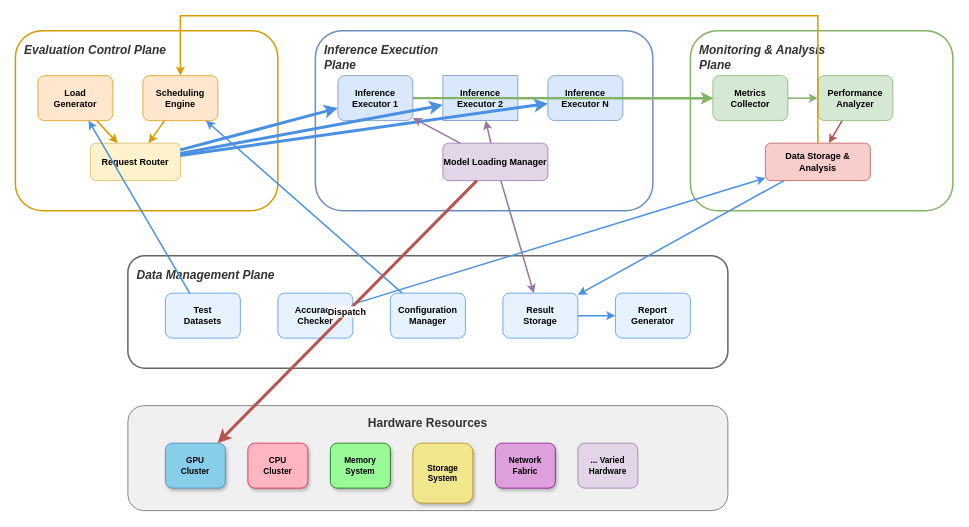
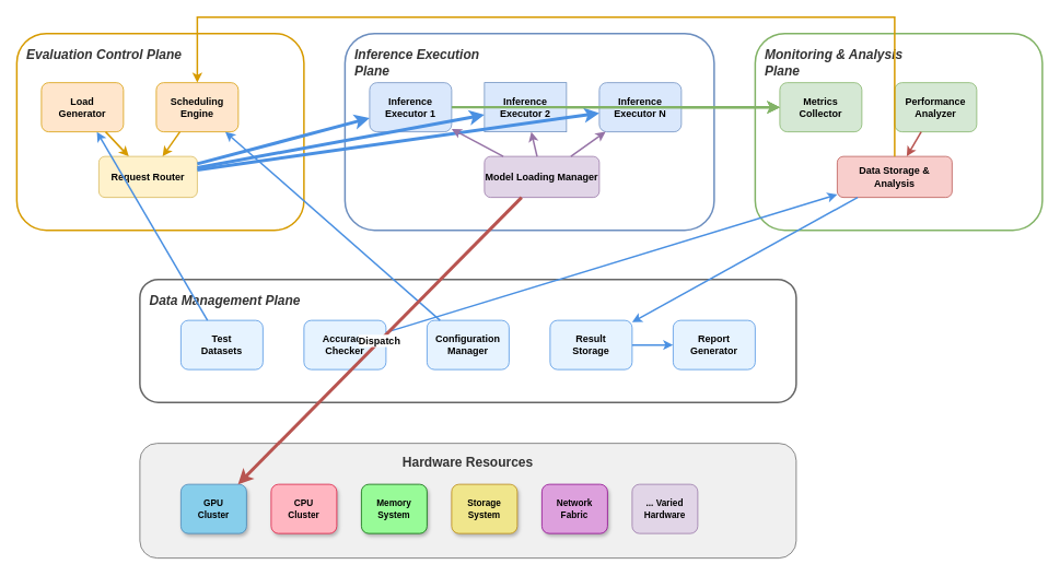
  <mxCell id="0" />
  <mxCell id="1" parent="0" />
  <mxCell id="2" value="" style="rounded=1;whiteSpace=wrap;html=1;strokeColor=#D79B00;strokeWidth=2;strokeDashArray=5 5;fillColor=none;fontSize=14;fontStyle=1;" vertex="1" parent="1"><mxGeometry x="20" y="40" width="350" height="240" as="geometry" /></mxCell>
  <mxCell id="3" value="Evaluation Control Plane" style="text;html=1;strokeColor=none;fillColor=none;align=left;verticalAlign=top;whiteSpace=wrap;rounded=0;fontSize=16;fontStyle=3;fontColor=#333333;" vertex="1" parent="1"><mxGeometry x="30" y="50" width="200" height="25" as="geometry" /></mxCell>
  <mxCell id="4" value="Load&#10;Generator" style="rounded=1;whiteSpace=wrap;html=1;fillColor=#FFE6CC;strokeColor=#D79B00;fontSize=12;fontStyle=1;" vertex="1" parent="1"><mxGeometry x="50" y="100" width="100" height="60" as="geometry" /></mxCell>
  <mxCell id="5" value="Scheduling&#10;Engine" style="rounded=1;whiteSpace=wrap;html=1;fillColor=#FFE6CC;strokeColor=#D79B00;fontSize=12;fontStyle=1;" vertex="1" parent="1"><mxGeometry x="190" y="100" width="100" height="60" as="geometry" /></mxCell>
  <mxCell id="6" value="Request Router" style="rounded=1;whiteSpace=wrap;html=1;fillColor=#FFF2CC;strokeColor=#D6B656;fontSize=12;fontStyle=1;" vertex="1" parent="1"><mxGeometry x="120" y="190" width="120" height="50" as="geometry" /></mxCell>
  <mxCell id="7" value="" style="rounded=1;whiteSpace=wrap;html=1;strokeColor=#6C8EBF;strokeWidth=2;strokeDashArray=5 5;fillColor=none;fontSize=14;fontStyle=1;" vertex="1" parent="1"><mxGeometry x="420" y="40" width="450" height="240" as="geometry" /></mxCell>
  <mxCell id="8" value="Inference Execution Plane" style="text;html=1;strokeColor=none;fillColor=none;align=left;verticalAlign=top;whiteSpace=wrap;rounded=0;fontSize=16;fontStyle=3;fontColor=#333333;" vertex="1" parent="1"><mxGeometry x="430" y="50" width="200" height="25" as="geometry" /></mxCell>
  <mxCell id="9" value="Inference&#10;Executor 1" style="rounded=1;whiteSpace=wrap;html=1;fillColor=#DAE8FC;strokeColor=#6C8EBF;fontSize=12;fontStyle=1;" vertex="1" parent="1"><mxGeometry x="450" y="100" width="100" height="60" as="geometry" /></mxCell>
  <mxCell id="10" value="Inference&#10;Executor 2" style="whiteSpace=wrap;html=1;fillColor=#DAE8FC;strokeColor=#6C8EBF;fontSize=12;fontStyle=1;rounded=0;" vertex="1" parent="1"><mxGeometry x="590" y="100" width="100" height="60" as="geometry" /></mxCell>
  <mxCell id="11" value="Inference&#10;Executor N" style="rounded=1;whiteSpace=wrap;html=1;fillColor=#DAE8FC;strokeColor=#6C8EBF;fontSize=12;fontStyle=1;" vertex="1" parent="1"><mxGeometry x="730" y="100" width="100" height="60" as="geometry" /></mxCell>
  <mxCell id="12" value="Model Loading Manager" style="rounded=1;whiteSpace=wrap;html=1;fillColor=#E1D5E7;strokeColor=#9673A6;fontSize=12;fontStyle=1;" vertex="1" parent="1"><mxGeometry x="590" y="190" width="140" height="50" as="geometry" /></mxCell>
  <mxCell id="13" value="" style="rounded=1;whiteSpace=wrap;html=1;strokeColor=#82B366;strokeWidth=2;strokeDashArray=5 5;fillColor=none;fontSize=14;fontStyle=1;" vertex="1" parent="1"><mxGeometry x="920" y="40" width="350" height="240" as="geometry" /></mxCell>
  <mxCell id="14" value="Monitoring &amp; Analysis Plane" style="text;html=1;strokeColor=none;fillColor=none;align=left;verticalAlign=top;whiteSpace=wrap;rounded=0;fontSize=16;fontStyle=3;fontColor=#333333;" vertex="1" parent="1"><mxGeometry x="930" y="50" width="200" height="25" as="geometry" /></mxCell>
  <mxCell id="15" value="Metrics&#10;Collector" style="rounded=1;whiteSpace=wrap;html=1;fillColor=#D5E8D4;strokeColor=#82B366;fontSize=12;fontStyle=1;" vertex="1" parent="1"><mxGeometry x="950" y="100" width="100" height="60" as="geometry" /></mxCell>
  <mxCell id="16" value="Performance&#10;Analyzer" style="rounded=1;whiteSpace=wrap;html=1;fillColor=#D5E8D4;strokeColor=#82B366;fontSize=12;fontStyle=1;" vertex="1" parent="1"><mxGeometry x="1090" y="100" width="100" height="60" as="geometry" /></mxCell>
  <mxCell id="17" value="Data Storage &amp; Analysis" style="rounded=1;whiteSpace=wrap;html=1;fillColor=#F8CECC;strokeColor=#B85450;fontSize=12;fontStyle=1;" vertex="1" parent="1"><mxGeometry x="1020" y="190" width="140" height="50" as="geometry" /></mxCell>
  <mxCell id="18" value="" style="rounded=1;whiteSpace=wrap;html=1;strokeColor=#666666;strokeWidth=2;strokeDashArray=5 5;fillColor=none;fontSize=14;fontStyle=1;" vertex="1" parent="1"><mxGeometry x="170" y="340" width="800" height="150" as="geometry" /></mxCell>
  <mxCell id="19" value="Data Management Plane" style="text;html=1;strokeColor=none;fillColor=none;align=left;verticalAlign=top;whiteSpace=wrap;rounded=0;fontSize=16;fontStyle=3;fontColor=#333333;" vertex="1" parent="1"><mxGeometry x="180" y="350" width="200" height="25" as="geometry" /></mxCell>
  <mxCell id="20" value="Test&#10;Datasets" style="rounded=1;whiteSpace=wrap;html=1;fillColor=#E6F3FF;strokeColor=#4A90E2;fontSize=12;fontStyle=1;" vertex="1" parent="1"><mxGeometry x="220" y="390" width="100" height="60" as="geometry" /></mxCell>
  <mxCell id="21" value="Accuracy&#10;Checker" style="rounded=1;whiteSpace=wrap;html=1;fillColor=#E6F3FF;strokeColor=#4A90E2;fontSize=12;fontStyle=1;" vertex="1" parent="1"><mxGeometry x="370" y="390" width="100" height="60" as="geometry" /></mxCell>
  <mxCell id="22" value="Configuration&#10;Manager" style="rounded=1;whiteSpace=wrap;html=1;fillColor=#E6F3FF;strokeColor=#4A90E2;fontSize=12;fontStyle=1;" vertex="1" parent="1"><mxGeometry x="520" y="390" width="100" height="60" as="geometry" /></mxCell>
  <mxCell id="23" value="Result&#10;Storage" style="rounded=1;whiteSpace=wrap;html=1;fillColor=#E6F3FF;strokeColor=#4A90E2;fontSize=12;fontStyle=1;" vertex="1" parent="1"><mxGeometry x="670" y="390" width="100" height="60" as="geometry" /></mxCell>
  <mxCell id="24" value="Report&#10;Generator" style="rounded=1;whiteSpace=wrap;html=1;fillColor=#E6F3FF;strokeColor=#4A90E2;fontSize=12;fontStyle=1;" vertex="1" parent="1"><mxGeometry x="820" y="390" width="100" height="60" as="geometry" /></mxCell>
  <mxCell id="25" value="" style="rounded=1;whiteSpace=wrap;html=1;fillColor=#F0F0F0;strokeColor=#666666;fontSize=12;fontStyle=1;" vertex="1" parent="1"><mxGeometry x="170" y="540" width="800" height="140" as="geometry" /></mxCell>
  <mxCell id="26" value="Hardware Resources" style="text;html=1;strokeColor=none;fillColor=none;align=center;verticalAlign=middle;whiteSpace=wrap;rounded=0;fontSize=16;fontStyle=1;fontColor=#333333;" vertex="1" parent="1"><mxGeometry x="170" y="550" width="800" height="25" as="geometry" /></mxCell>
  <mxCell id="27" value="GPU&#10;Cluster" style="rounded=1;whiteSpace=wrap;html=1;fillColor=#87CEEB;strokeColor=#4682B4;fontSize=11;fontStyle=1;shadow=1;" vertex="1" parent="1"><mxGeometry x="220" y="590" width="80" height="60" as="geometry" /></mxCell>
  <mxCell id="28" value="CPU&#10;Cluster" style="rounded=1;whiteSpace=wrap;html=1;fillColor=#FFB6C1;strokeColor=#DC143C;fontSize=11;fontStyle=1;shadow=1;" vertex="1" parent="1"><mxGeometry x="330" y="590" width="80" height="60" as="geometry" /></mxCell>
  <mxCell id="29" value="Memory&#10;System" style="rounded=1;whiteSpace=wrap;html=1;fillColor=#98FB98;strokeColor=#006400;fontSize=11;fontStyle=1;shadow=1;" vertex="1" parent="1"><mxGeometry x="440" y="590" width="80" height="60" as="geometry" /></mxCell>
- <mxCell id="30" value="Storage&#10;System" style="rounded=1;whiteSpace=wrap;html=1;fillColor=#F0E68C;strokeColor=#B8860B;fontSize=11;fontStyle=1;shadow=1;" vertex="1" parent="1"><mxGeometry x="550" y="590" width="80" height="80" as="geometry" /></mxCell>
+ <mxCell id="30" value="Storage&#10;System" style="rounded=1;whiteSpace=wrap;html=1;fillColor=#F0E68C;strokeColor=#B8860B;fontSize=11;fontStyle=1;shadow=1;" vertex="1" parent="1"><mxGeometry x="550" y="590" width="80" height="60" as="geometry" /></mxCell>
  <mxCell id="31" value="Network&#10;Fabric" style="rounded=1;whiteSpace=wrap;html=1;fillColor=#DDA0DD;strokeColor=#8B008B;fontSize=11;fontStyle=1;shadow=1;" vertex="1" parent="1"><mxGeometry x="660" y="590" width="80" height="60" as="geometry" /></mxCell>
  <mxCell id="32" value="... Varied&#10;Hardware" style="rounded=1;whiteSpace=wrap;html=1;fillColor=#E1D5E7;strokeColor=#9673A6;fontSize=11;fontStyle=1;" vertex="1" parent="1"><mxGeometry x="770" y="590" width="80" height="60" as="geometry" /></mxCell>
  <mxCell id="33" value="" style="endArrow=classic;html=1;rounded=0;strokeColor=#D79B00;strokeWidth=2;" edge="1" parent="1" source="4" target="6"><mxGeometry width="50" height="50" relative="1" as="geometry"><mxPoint x="100" y="160" as="sourcePoint" /><mxPoint x="150" y="190" as="targetPoint" /></mxGeometry></mxCell>
  <mxCell id="34" value="" style="endArrow=classic;html=1;rounded=0;strokeColor=#D79B00;strokeWidth=2;" edge="1" parent="1" source="5" target="6"><mxGeometry width="50" height="50" relative="1" as="geometry"><mxPoint x="240" y="160" as="sourcePoint" /><mxPoint x="190" y="190" as="targetPoint" /></mxGeometry></mxCell>
  <mxCell id="35" value="" style="endArrow=classic;html=1;rounded=0;strokeColor=#4A90E2;strokeWidth=4;" edge="1" parent="1" source="6" target="9"><mxGeometry width="50" height="50" relative="1" as="geometry"><mxPoint x="240" y="215" as="sourcePoint" /><mxPoint x="450" y="130" as="targetPoint" /></mxGeometry></mxCell>
  <mxCell id="36" value="" style="endArrow=classic;html=1;rounded=0;strokeColor=#4A90E2;strokeWidth=4;" edge="1" parent="1" source="6" target="10"><mxGeometry width="50" height="50" relative="1" as="geometry"><mxPoint x="240" y="215" as="sourcePoint" /><mxPoint x="590" y="130" as="targetPoint" /></mxGeometry></mxCell>
  <mxCell id="37" value="" style="endArrow=classic;html=1;rounded=0;strokeColor=#4A90E2;strokeWidth=4;" edge="1" parent="1" source="6" target="11"><mxGeometry width="50" height="50" relative="1" as="geometry"><mxPoint x="240" y="215" as="sourcePoint" /><mxPoint x="730" y="130" as="targetPoint" /></mxGeometry></mxCell>
  <mxCell id="38" value="" style="endArrow=classic;html=1;rounded=0;strokeColor=#9673A6;strokeWidth=2;" edge="1" parent="1" source="12" target="9"><mxGeometry width="50" height="50" relative="1" as="geometry"><mxPoint x="590" y="190" as="sourcePoint" /><mxPoint x="500" y="160" as="targetPoint" /></mxGeometry></mxCell>
  <mxCell id="39" value="" style="endArrow=classic;html=1;rounded=0;strokeColor=#9673A6;strokeWidth=2;" edge="1" parent="1" source="12" target="10"><mxGeometry width="50" height="50" relative="1" as="geometry"><mxPoint x="660" y="190" as="sourcePoint" /><mxPoint x="640" y="160" as="targetPoint" /></mxGeometry></mxCell>
- <mxCell id="40" value="" style="endArrow=classic;html=1;rounded=0;strokeColor=#9673A6;strokeWidth=2;" edge="1" parent="1" source="12" target="23"><mxGeometry width="50" height="50" relative="1" as="geometry"><mxPoint x="730" y="190" as="sourcePoint" /><mxPoint x="780" y="160" as="targetPoint" /></mxGeometry></mxCell>
+ <mxCell id="40" value="" style="endArrow=classic;html=1;rounded=0;strokeColor=#9673A6;strokeWidth=2;" edge="1" parent="1" source="12" target="11"><mxGeometry width="50" height="50" relative="1" as="geometry"><mxPoint x="730" y="190" as="sourcePoint" /><mxPoint x="780" y="160" as="targetPoint" /></mxGeometry></mxCell>
  <mxCell id="41" value="" style="endArrow=classic;html=1;rounded=0;strokeColor=#82B366;strokeWidth=3;" edge="1" parent="1" source="9" target="15"><mxGeometry width="50" height="50" relative="1" as="geometry"><mxPoint x="550" y="130" as="sourcePoint" /><mxPoint x="950" y="130" as="targetPoint" /></mxGeometry></mxCell>
  <mxCell id="42" value="" style="endArrow=classic;html=1;rounded=0;strokeColor=#82B366;strokeWidth=3;" edge="1" parent="1" source="10" target="15"><mxGeometry width="50" height="50" relative="1" as="geometry"><mxPoint x="690" y="130" as="sourcePoint" /><mxPoint x="950" y="130" as="targetPoint" /></mxGeometry></mxCell>
  <mxCell id="43" value="" style="endArrow=classic;html=1;rounded=0;strokeColor=#82B366;strokeWidth=3;" edge="1" parent="1" source="11" target="15"><mxGeometry width="50" height="50" relative="1" as="geometry"><mxPoint x="830" y="130" as="sourcePoint" /><mxPoint x="950" y="130" as="targetPoint" /></mxGeometry></mxCell>
- <mxCell id="44" value="" style="endArrow=classic;html=1;rounded=0;strokeColor=#82B366;strokeWidth=2;" edge="1" parent="1" source="15" target="16"><mxGeometry width="50" height="50" relative="1" as="geometry"><mxPoint x="1050" y="130" as="sourcePoint" /><mxPoint x="1090" y="130" as="targetPoint" /></mxGeometry></mxCell>
  <mxCell id="45" value="" style="endArrow=classic;html=1;rounded=0;strokeColor=#B85450;strokeWidth=2;" edge="1" parent="1" source="16" target="17"><mxGeometry width="50" height="50" relative="1" as="geometry"><mxPoint x="1140" y="160" as="sourcePoint" /><mxPoint x="1090" y="190" as="targetPoint" /></mxGeometry></mxCell>
  <mxCell id="46" value="" style="endArrow=classic;html=1;rounded=0;strokeColor=#4A90E2;strokeWidth=2;" edge="1" parent="1" source="20" target="4"><mxGeometry width="50" height="50" relative="1" as="geometry"><mxPoint x="270" y="390" as="sourcePoint" /><mxPoint x="100" y="160" as="targetPoint" /></mxGeometry></mxCell>
  <mxCell id="47" value="" style="endArrow=classic;html=1;rounded=0;strokeColor=#4A90E2;strokeWidth=2;" edge="1" parent="1" source="21" target="17"><mxGeometry width="50" height="50" relative="1" as="geometry"><mxPoint x="470" y="390" as="sourcePoint" /><mxPoint x="1020" y="240" as="targetPoint" /></mxGeometry></mxCell>
  <mxCell id="48" value="" style="endArrow=classic;html=1;rounded=0;strokeColor=#4A90E2;strokeWidth=2;" edge="1" parent="1" source="22" target="5"><mxGeometry width="50" height="50" relative="1" as="geometry"><mxPoint x="570" y="390" as="sourcePoint" /><mxPoint x="240" y="160" as="targetPoint" /></mxGeometry></mxCell>
  <mxCell id="49" value="" style="endArrow=classic;html=1;rounded=0;strokeColor=#4A90E2;strokeWidth=2;" edge="1" parent="1" source="17" target="23"><mxGeometry width="50" height="50" relative="1" as="geometry"><mxPoint x="1020" y="240" as="sourcePoint" /><mxPoint x="720" y="390" as="targetPoint" /></mxGeometry></mxCell>
  <mxCell id="50" value="" style="endArrow=classic;html=1;rounded=0;strokeColor=#4A90E2;strokeWidth=2;" edge="1" parent="1" source="23" target="24"><mxGeometry width="50" height="50" relative="1" as="geometry"><mxPoint x="770" y="420" as="sourcePoint" /><mxPoint x="820" y="420" as="targetPoint" /></mxGeometry></mxCell>
  <mxCell id="51" value="Dispatch" style="endArrow=classic;html=1;rounded=0;strokeColor=#B85450;strokeWidth=4;labelBackgroundColor=#FFFFFF;fontSize=12;fontStyle=1;" edge="1" parent="1" source="12" target="27"><mxGeometry width="50" height="50" relative="1" as="geometry"><mxPoint x="660" y="240" as="sourcePoint" /><mxPoint x="260" y="590" as="targetPoint" /></mxGeometry></mxCell>
  <mxCell id="52" value="" style="endArrow=classic;html=1;rounded=0;strokeColor=#D79B00;strokeWidth=2;strokeDashArray=5 5;" edge="1" parent="1" source="17" target="5"><mxGeometry width="50" height="50" relative="1" as="geometry"><mxPoint x="1020" y="190" as="sourcePoint" /><mxPoint x="290" y="130" as="targetPoint" /><Array as="points"><mxPoint x="1090" y="20" /><mxPoint x="240" y="20" /></Array></mxGeometry></mxCell>
